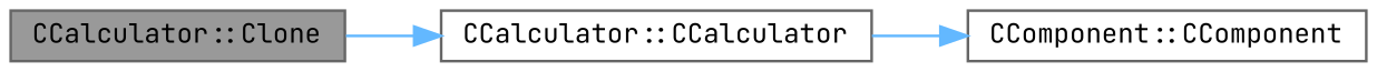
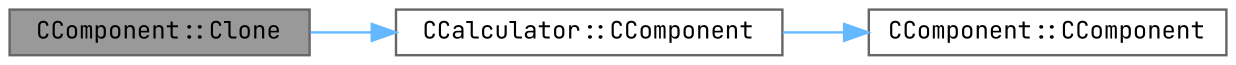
  digraph {
    fontname="JetBrains Mono"
    rankdir=LR
    node [color=grey40 fillcolor=white fontname="JetBrains Mono" fontsize=10 shape=box style=filled]
    edge [color=steelblue1 fontname="JetBrains Mono" fontsize=10 labelfontname=Helvetica labelfontsize=10 style=solid]
-   n1 [color=gray40 fillcolor=grey60 fontcolor=black height=0.2 label="CCalculator::Clone" width=0.4]
-   n2 [height=0.2 label="CCalculator::CCalculator" width=0.4]
+   n1 [color=gray40 fillcolor=grey60 fontcolor=black height=0.2 label="CComponent::Clone" width=0.4]
+   n2 [height=0.2 label="CCalculator::CComponent" width=0.4]
    n3 [height=0.2 label="CComponent::CComponent" width=0.4]
    n1 -> n2
    n2 -> n3
  }
